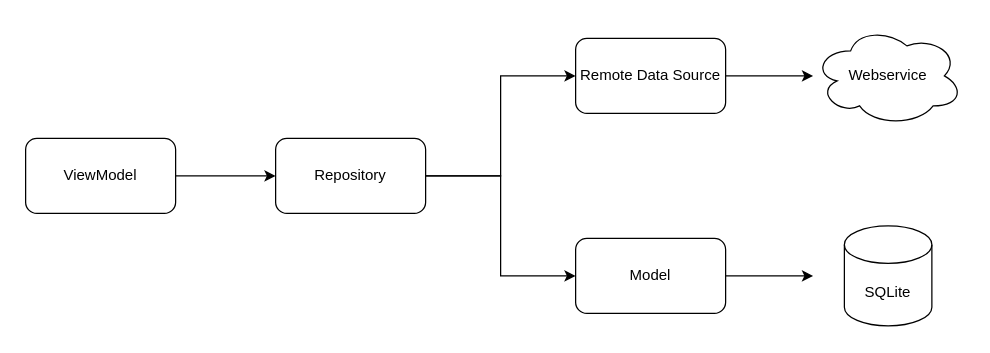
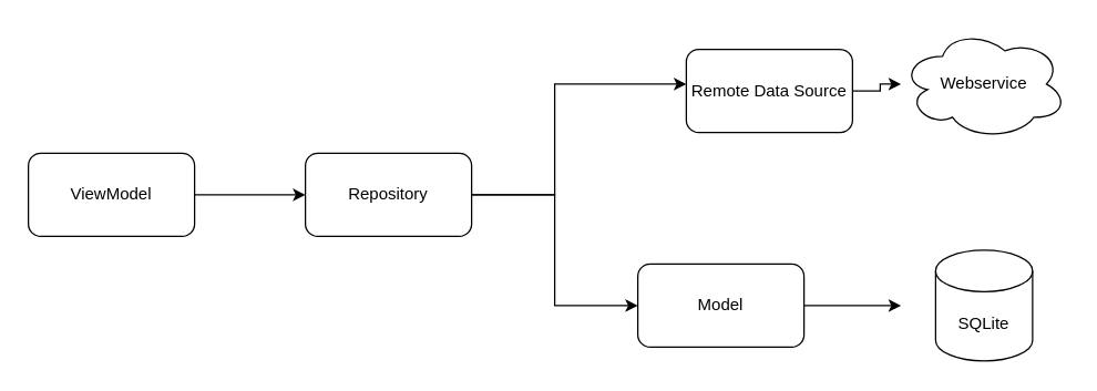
  <mxCell id="0" />
  <mxCell id="1" parent="0" />
  <mxCell id="2" style="edgeStyle=orthogonalEdgeStyle;rounded=0;orthogonalLoop=1;jettySize=auto;html=1;" edge="1" parent="1" source="3" target="6"><mxGeometry relative="1" as="geometry" /></mxCell>
  <mxCell id="3" value="ViewModel" style="rounded=1;whiteSpace=wrap;html=1;" vertex="1" parent="1"><mxGeometry x="20" y="110" width="120" height="60" as="geometry" /></mxCell>
  <mxCell id="4" style="edgeStyle=orthogonalEdgeStyle;rounded=0;orthogonalLoop=1;jettySize=auto;html=1;" edge="1" parent="1" source="6" target="10"><mxGeometry relative="1" as="geometry"><Array as="points"><mxPoint x="400" y="140" /><mxPoint x="400" y="60" /></Array></mxGeometry></mxCell>
  <mxCell id="5" style="edgeStyle=orthogonalEdgeStyle;rounded=0;orthogonalLoop=1;jettySize=auto;html=1;entryX=0;entryY=0.5;entryDx=0;entryDy=0;" edge="1" parent="1" source="6" target="8"><mxGeometry relative="1" as="geometry" /></mxCell>
  <mxCell id="6" value="Repository" style="rounded=1;whiteSpace=wrap;html=1;" vertex="1" parent="1"><mxGeometry x="220" y="110" width="120" height="60" as="geometry" /></mxCell>
  <mxCell id="7" style="edgeStyle=orthogonalEdgeStyle;rounded=0;orthogonalLoop=1;jettySize=auto;html=1;" edge="1" parent="1" source="8"><mxGeometry relative="1" as="geometry"><mxPoint x="650" y="220" as="targetPoint" /></mxGeometry></mxCell>
  <mxCell id="8" value="Model" style="rounded=1;whiteSpace=wrap;html=1;" vertex="1" parent="1"><mxGeometry x="460" y="190" width="120" height="60" as="geometry" /></mxCell>
  <mxCell id="9" style="edgeStyle=orthogonalEdgeStyle;rounded=0;orthogonalLoop=1;jettySize=auto;html=1;" edge="1" parent="1" source="10" target="11"><mxGeometry relative="1" as="geometry" /></mxCell>
- <mxCell id="10" value="Remote Data Source" style="rounded=1;whiteSpace=wrap;html=1;" vertex="1" parent="1"><mxGeometry x="460" y="30" width="120" height="60" as="geometry" /></mxCell>
+ <mxCell id="10" value="Remote Data Source" style="rounded=1;whiteSpace=wrap;html=1;" vertex="1" parent="1"><mxGeometry x="495" y="35" width="120" height="60" as="geometry" /></mxCell>
  <mxCell id="11" value="Webservice" style="ellipse;shape=cloud;whiteSpace=wrap;html=1;" vertex="1" parent="1"><mxGeometry x="650" y="20" width="120" height="80" as="geometry" /></mxCell>
  <mxCell id="12" value="SQLite" style="shape=cylinder3;whiteSpace=wrap;html=1;boundedLbl=1;backgroundOutline=1;size=15;" vertex="1" parent="1"><mxGeometry x="675" y="180" width="70" height="80" as="geometry" /></mxCell>
